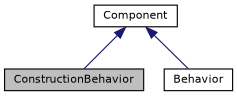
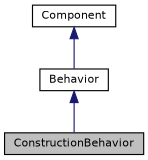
  digraph {
    node [color=black fillcolor=white fontname=Helvetica fontsize=10 shape=record style=filled]
    edge [color=midnightblue dir=back fontname=Helvetica fontsize=10 labelfontname=Helvetica labelfontsize=10 style=solid]
    n1 [fillcolor=grey75 fontcolor=black height=0.2 label=ConstructionBehavior width=0.4]
    n2 [height=0.2 label=Behavior width=0.4]
    n3 [height=0.2 label=Component width=0.4]
-   n3 -> n1
+   n2 -> n1
    n3 -> n2
  }
